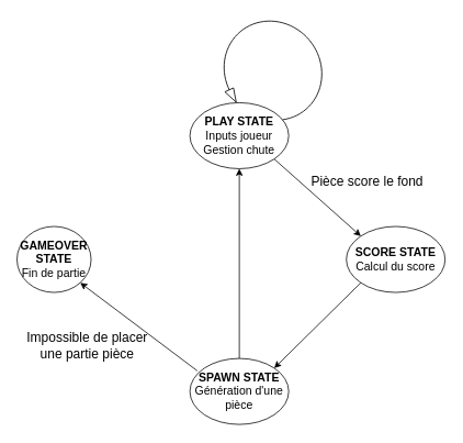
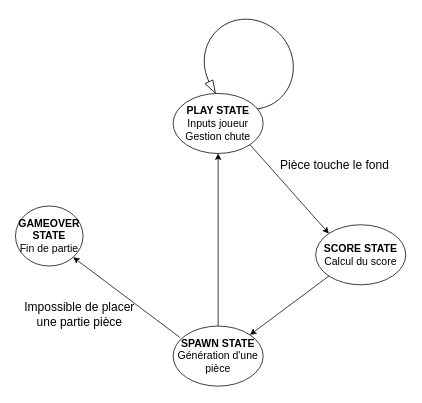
  <mxCell id="0" />
  <mxCell id="1" parent="0" />
  <mxCell id="2" value="&lt;b&gt;&lt;font style=&quot;font-size: 14px;&quot;&gt;PLAY STATE&lt;br&gt;&lt;/font&gt;&lt;/b&gt;&lt;div&gt;&lt;font style=&quot;font-size: 14px;&quot;&gt;Inputs joueur&lt;/font&gt;&lt;/div&gt;&lt;div&gt;&lt;font style=&quot;font-size: 14px;&quot;&gt;Gestion chute&lt;br&gt;&lt;/font&gt;&lt;/div&gt;&lt;b&gt;&lt;font style=&quot;font-size: 14px;&quot;&gt;&lt;/font&gt;&lt;/b&gt;" style="ellipse;whiteSpace=wrap;html=1;" vertex="1" parent="1"><mxGeometry x="230" y="120" width="120" height="80" as="geometry" /></mxCell>
- <mxCell id="3" value="&lt;div style=&quot;font-size: 14px;&quot;&gt;&lt;b&gt;SCORE STATE&lt;/b&gt;&lt;/div&gt;&lt;div style=&quot;font-size: 14px;&quot;&gt;Calcul du score&lt;b&gt;&lt;br&gt;&lt;/b&gt;&lt;/div&gt;" style="ellipse;whiteSpace=wrap;html=1;" vertex="1" parent="1"><mxGeometry x="420" y="270" width="120" height="80" as="geometry" /></mxCell>
+ <mxCell id="3" value="&lt;div style=&quot;font-size: 14px;&quot;&gt;&lt;b&gt;SCORE STATE&lt;/b&gt;&lt;/div&gt;&lt;div style=&quot;font-size: 14px;&quot;&gt;Calcul du score&lt;b&gt;&lt;br&gt;&lt;/b&gt;&lt;/div&gt;" style="ellipse;whiteSpace=wrap;html=1;" vertex="1" parent="1"><mxGeometry x="420" y="295" width="120" height="80" as="geometry" /></mxCell>
  <mxCell id="4" value="&lt;div style=&quot;font-size: 14px;&quot;&gt;&lt;b&gt;SPAWN STATE&lt;/b&gt;&lt;/div&gt;&lt;div style=&quot;font-size: 14px;&quot;&gt;Génération d'une pièce&lt;b&gt;&lt;br&gt;&lt;/b&gt;&lt;/div&gt;" style="ellipse;whiteSpace=wrap;html=1;" vertex="1" parent="1"><mxGeometry x="230" y="430" width="120" height="80" as="geometry" /></mxCell>
  <mxCell id="5" value="&lt;b&gt;&lt;font style=&quot;font-size: 14px;&quot;&gt;GAMEOVER&lt;br&gt;STATE&lt;br&gt;&lt;/font&gt;&lt;/b&gt;&lt;font style=&quot;font-size: 14px;&quot;&gt;Fin de partie&lt;br&gt;&lt;/font&gt;&lt;b&gt;&lt;font style=&quot;font-size: 14px;&quot;&gt;&lt;/font&gt;&lt;/b&gt;" style="ellipse;whiteSpace=wrap;html=1;" vertex="1" parent="1"><mxGeometry x="20" y="270" width="90" height="80" as="geometry" /></mxCell>
  <mxCell id="6" value="" style="endArrow=classic;html=1;rounded=0;entryX=0;entryY=0;entryDx=0;entryDy=0;exitX=1;exitY=1;exitDx=0;exitDy=0;" edge="1" parent="1" source="2" target="3"><mxGeometry width="50" height="50" relative="1" as="geometry"><mxPoint x="270" y="370" as="sourcePoint" /><mxPoint x="320" y="320" as="targetPoint" /></mxGeometry></mxCell>
  <mxCell id="7" value="" style="endArrow=classic;html=1;rounded=0;exitX=0.075;exitY=0.188;exitDx=0;exitDy=0;entryX=1;entryY=1;entryDx=0;entryDy=0;exitPerimeter=0;" edge="1" parent="1" source="4" target="5"><mxGeometry width="50" height="50" relative="1" as="geometry"><mxPoint x="270" y="370" as="sourcePoint" /><mxPoint x="320" y="320" as="targetPoint" /></mxGeometry></mxCell>
  <mxCell id="8" value="" style="endArrow=classic;html=1;rounded=0;entryX=1;entryY=0;entryDx=0;entryDy=0;exitX=0;exitY=1;exitDx=0;exitDy=0;" edge="1" parent="1" source="3" target="4"><mxGeometry width="50" height="50" relative="1" as="geometry"><mxPoint x="270" y="370" as="sourcePoint" /><mxPoint x="320" y="320" as="targetPoint" /></mxGeometry></mxCell>
  <mxCell id="9" value="" style="endArrow=classic;html=1;rounded=0;exitX=0.5;exitY=0;exitDx=0;exitDy=0;entryX=0.5;entryY=1;entryDx=0;entryDy=0;" edge="1" parent="1" source="4" target="2"><mxGeometry width="50" height="50" relative="1" as="geometry"><mxPoint x="270" y="340" as="sourcePoint" /><mxPoint x="320" y="290" as="targetPoint" /></mxGeometry></mxCell>
  <mxCell id="10" value="" style="verticalLabelPosition=bottom;html=1;verticalAlign=top;strokeWidth=1;shape=mxgraph.lean_mapping.physical_pull;pointerEvents=1;rotation=-220;perimeterSpacing=1;" vertex="1" parent="1"><mxGeometry x="270" y="20" width="119.39" height="124.39" as="geometry" /></mxCell>
- <mxCell id="11" value="&lt;font style=&quot;font-size: 16px;&quot;&gt;Pièce score le fond&lt;/font&gt;" style="text;html=1;align=center;verticalAlign=middle;resizable=0;points=[];autosize=1;strokeColor=none;fillColor=none;" vertex="1" parent="1"><mxGeometry x="360" y="200" width="170" height="30" as="geometry" /></mxCell>
+ <mxCell id="11" value="&lt;font style=&quot;font-size: 16px;&quot;&gt;Pièce touche le fond&lt;/font&gt;" style="text;html=1;align=center;verticalAlign=middle;resizable=0;points=[];autosize=1;strokeColor=none;fillColor=none;" vertex="1" parent="1"><mxGeometry x="360" y="200" width="170" height="30" as="geometry" /></mxCell>
  <mxCell id="12" value="&lt;font style=&quot;font-size: 16px;&quot;&gt;Impossible de placer&lt;br&gt;une partie pièce&lt;/font&gt;" style="text;html=1;align=center;verticalAlign=middle;resizable=0;points=[];autosize=1;strokeColor=none;fillColor=none;" vertex="1" parent="1"><mxGeometry x="20" y="390" width="170" height="50" as="geometry" /></mxCell>
